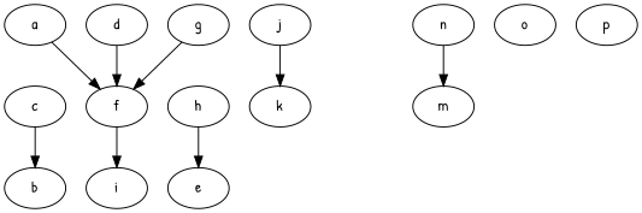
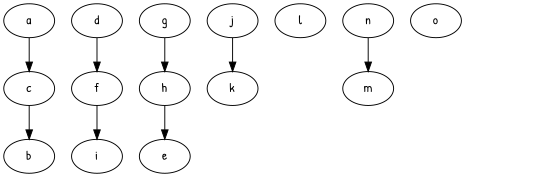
  digraph {
    fontname="Patrick Hand"
    node [Weight=5 fontname="Patrick Hand"]
    edge [Weight=7 fontname="Patrick Hand"]
    a [Weight=50]
    c [Weight=20]
    b [Weight=70]
    f [Weight=45]
    d
    e [Weight=12]
    i [Weight=2]
    h [Weight=23]
    g
    j [Weight=19]
    k [Weight=10]
+   l [Weight=23]
    m [Weight=12]
    n [Weight=42]
    o [Weight=13]
-   p [Weight=13]
-   a -> f [Weight=12]
+   a -> c [Weight=12]
    c -> b
    f -> i [Weight=5]
    d -> f [Weight=10]
    h -> e [Weight=15]
-   g -> f
+   g -> h
    j -> k [Weight=13]
    n -> m [Weight=20]
  }
